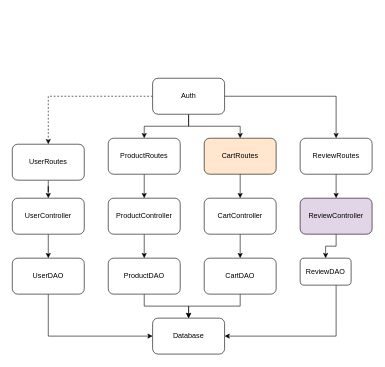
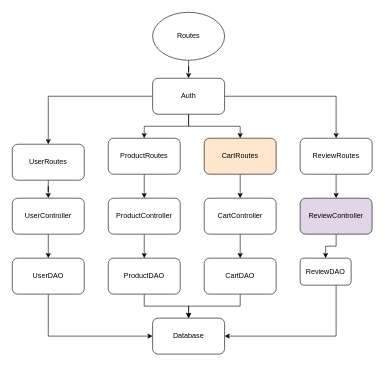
  <mxCell id="0" />
  <mxCell id="1" parent="0" />
- <mxCell id="4" style="edgeStyle=orthogonalEdgeStyle;rounded=0;orthogonalLoop=1;jettySize=auto;html=1;entryX=0.5;entryY=0;entryDx=0;entryDy=0;dashed=1;" edge="1" parent="1" source="8" target="10"><mxGeometry relative="1" as="geometry" /></mxCell>
+ <mxCell id="2" value="" style="edgeStyle=orthogonalEdgeStyle;rounded=0;orthogonalLoop=1;jettySize=auto;html=1;" edge="1" parent="1" source="3" target="8"><mxGeometry relative="1" as="geometry" /></mxCell>
+ <mxCell id="3" value="Routes" style="ellipse;whiteSpace=wrap;html=1;" vertex="1" parent="1"><mxGeometry x="254" y="20" width="120" height="80" as="geometry" /></mxCell>
+ <mxCell id="4" style="edgeStyle=orthogonalEdgeStyle;rounded=0;orthogonalLoop=1;jettySize=auto;html=1;entryX=0.5;entryY=0;entryDx=0;entryDy=0;" edge="1" parent="1" source="8" target="10"><mxGeometry relative="1" as="geometry" /></mxCell>
  <mxCell id="5" style="edgeStyle=orthogonalEdgeStyle;rounded=0;orthogonalLoop=1;jettySize=auto;html=1;entryX=0.5;entryY=0;entryDx=0;entryDy=0;" edge="1" parent="1" source="8" target="12"><mxGeometry relative="1" as="geometry" /></mxCell>
  <mxCell id="6" style="edgeStyle=orthogonalEdgeStyle;rounded=0;orthogonalLoop=1;jettySize=auto;html=1;entryX=0.5;entryY=0;entryDx=0;entryDy=0;" edge="1" parent="1" source="8" target="14"><mxGeometry relative="1" as="geometry" /></mxCell>
  <mxCell id="7" style="edgeStyle=orthogonalEdgeStyle;rounded=0;orthogonalLoop=1;jettySize=auto;html=1;entryX=0.5;entryY=0;entryDx=0;entryDy=0;" edge="1" parent="1" source="8" target="16"><mxGeometry relative="1" as="geometry" /></mxCell>
  <mxCell id="8" value="Auth" style="rounded=1;whiteSpace=wrap;html=1;" vertex="1" parent="1"><mxGeometry x="254" y="130" width="120" height="60" as="geometry" /></mxCell>
  <mxCell id="9" value="" style="edgeStyle=orthogonalEdgeStyle;rounded=0;orthogonalLoop=1;jettySize=auto;html=1;" edge="1" parent="1" source="10" target="18"><mxGeometry relative="1" as="geometry" /></mxCell>
  <mxCell id="10" value="UserRoutes" style="rounded=1;whiteSpace=wrap;html=1;" vertex="1" parent="1"><mxGeometry x="20" y="240" width="120" height="60" as="geometry" /></mxCell>
  <mxCell id="11" value="" style="edgeStyle=orthogonalEdgeStyle;rounded=0;orthogonalLoop=1;jettySize=auto;html=1;" edge="1" parent="1" source="12" target="20"><mxGeometry relative="1" as="geometry" /></mxCell>
  <mxCell id="12" value="ProductRoutes" style="rounded=1;whiteSpace=wrap;html=1;" vertex="1" parent="1"><mxGeometry x="180" y="230" width="120" height="60" as="geometry" /></mxCell>
  <mxCell id="13" value="" style="edgeStyle=orthogonalEdgeStyle;rounded=0;orthogonalLoop=1;jettySize=auto;html=1;" edge="1" parent="1" source="14" target="22"><mxGeometry relative="1" as="geometry" /></mxCell>
  <mxCell id="14" value="CartRoutes" style="rounded=1;whiteSpace=wrap;html=1;fillColor=#ffe6cc;" vertex="1" parent="1"><mxGeometry x="340" y="230" width="120" height="60" as="geometry" /></mxCell>
  <mxCell id="15" value="" style="edgeStyle=orthogonalEdgeStyle;rounded=0;orthogonalLoop=1;jettySize=auto;html=1;" edge="1" parent="1" source="16" target="24"><mxGeometry relative="1" as="geometry" /></mxCell>
  <mxCell id="16" value="ReviewRoutes" style="rounded=1;whiteSpace=wrap;html=1;" vertex="1" parent="1"><mxGeometry x="500" y="230" width="120" height="60" as="geometry" /></mxCell>
  <mxCell id="17" value="" style="edgeStyle=orthogonalEdgeStyle;rounded=0;orthogonalLoop=1;jettySize=auto;html=1;" edge="1" parent="1" source="18" target="26"><mxGeometry relative="1" as="geometry" /></mxCell>
  <mxCell id="18" value="UserController" style="rounded=1;whiteSpace=wrap;html=1;" vertex="1" parent="1"><mxGeometry x="20" y="330" width="120" height="60" as="geometry" /></mxCell>
  <mxCell id="19" value="" style="edgeStyle=orthogonalEdgeStyle;rounded=0;orthogonalLoop=1;jettySize=auto;html=1;" edge="1" parent="1" source="20" target="28"><mxGeometry relative="1" as="geometry" /></mxCell>
  <mxCell id="20" value="ProductController" style="rounded=1;whiteSpace=wrap;html=1;" vertex="1" parent="1"><mxGeometry x="180" y="330" width="120" height="60" as="geometry" /></mxCell>
  <mxCell id="21" value="" style="edgeStyle=orthogonalEdgeStyle;rounded=0;orthogonalLoop=1;jettySize=auto;html=1;" edge="1" parent="1" source="22" target="30"><mxGeometry relative="1" as="geometry" /></mxCell>
  <mxCell id="22" value="CartController" style="rounded=1;whiteSpace=wrap;html=1;" vertex="1" parent="1"><mxGeometry x="340" y="330" width="120" height="60" as="geometry" /></mxCell>
  <mxCell id="23" value="" style="edgeStyle=orthogonalEdgeStyle;rounded=0;orthogonalLoop=1;jettySize=auto;html=1;" edge="1" parent="1" source="24" target="32"><mxGeometry relative="1" as="geometry" /></mxCell>
  <mxCell id="24" value="ReviewController" style="rounded=1;whiteSpace=wrap;html=1;fillColor=#e1d5e7;" vertex="1" parent="1"><mxGeometry x="500" y="330" width="120" height="60" as="geometry" /></mxCell>
  <mxCell id="25" style="edgeStyle=orthogonalEdgeStyle;rounded=0;orthogonalLoop=1;jettySize=auto;html=1;entryX=0;entryY=0.5;entryDx=0;entryDy=0;" edge="1" parent="1" source="26" target="33"><mxGeometry relative="1" as="geometry"><Array as="points"><mxPoint x="80" y="560" /></Array></mxGeometry></mxCell>
  <mxCell id="26" value="UserDAO" style="rounded=1;whiteSpace=wrap;html=1;" vertex="1" parent="1"><mxGeometry x="20" y="430" width="120" height="60" as="geometry" /></mxCell>
  <mxCell id="27" style="edgeStyle=orthogonalEdgeStyle;rounded=0;orthogonalLoop=1;jettySize=auto;html=1;entryX=0.5;entryY=0;entryDx=0;entryDy=0;" edge="1" parent="1" source="28" target="33"><mxGeometry relative="1" as="geometry" /></mxCell>
  <mxCell id="28" value="ProductDAO" style="rounded=1;whiteSpace=wrap;html=1;" vertex="1" parent="1"><mxGeometry x="180" y="430" width="120" height="60" as="geometry" /></mxCell>
  <mxCell id="29" style="edgeStyle=orthogonalEdgeStyle;rounded=0;orthogonalLoop=1;jettySize=auto;html=1;entryX=0.5;entryY=0;entryDx=0;entryDy=0;" edge="1" parent="1" source="30" target="33"><mxGeometry relative="1" as="geometry" /></mxCell>
  <mxCell id="30" value="CartDAO" style="rounded=1;whiteSpace=wrap;html=1;" vertex="1" parent="1"><mxGeometry x="340" y="430" width="120" height="60" as="geometry" /></mxCell>
  <mxCell id="31" style="edgeStyle=orthogonalEdgeStyle;rounded=0;orthogonalLoop=1;jettySize=auto;html=1;entryX=1;entryY=0.5;entryDx=0;entryDy=0;" edge="1" parent="1" source="32" target="33"><mxGeometry relative="1" as="geometry"><Array as="points"><mxPoint x="560" y="560" /></Array></mxGeometry></mxCell>
  <mxCell id="32" value="ReviewDAO" style="rounded=1;whiteSpace=wrap;html=1;" vertex="1" parent="1"><mxGeometry x="500" y="430" width="85" height="45" as="geometry" /></mxCell>
  <mxCell id="33" value="Database" style="rounded=1;whiteSpace=wrap;html=1;" vertex="1" parent="1"><mxGeometry x="254" y="530" width="120" height="60" as="geometry" /></mxCell>
